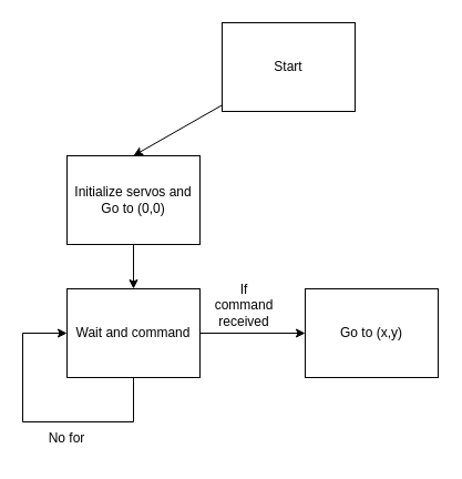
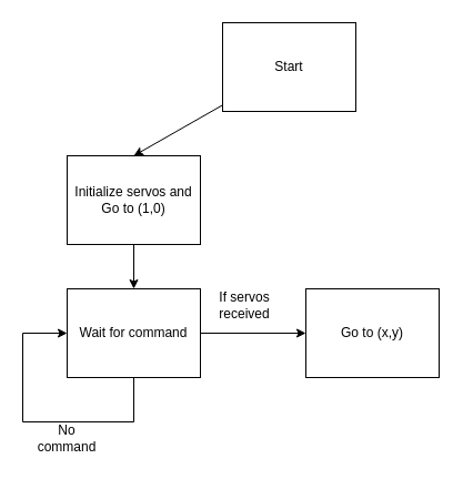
  <mxCell id="0" />
  <mxCell id="1" parent="0" />
  <mxCell id="2" value="Start" style="rounded=0;whiteSpace=wrap;html=1;" vertex="1" parent="1"><mxGeometry x="200" y="20" width="120" height="80" as="geometry" /></mxCell>
  <mxCell id="3" value="" style="endArrow=classic;html=1;rounded=0;entryX=0.5;entryY=0;entryDx=0;entryDy=0;" edge="1" parent="1" source="2" target="4"><mxGeometry width="50" height="50" relative="1" as="geometry"><mxPoint x="110" y="200" as="sourcePoint" /><mxPoint x="120" y="130" as="targetPoint" /></mxGeometry></mxCell>
- <mxCell id="4" value="Initialize servos and Go to (0,0)" style="rounded=0;whiteSpace=wrap;html=1;" vertex="1" parent="1"><mxGeometry x="60" y="140" width="120" height="80" as="geometry" /></mxCell>
- <mxCell id="5" value="Wait and command" style="rounded=0;whiteSpace=wrap;html=1;" vertex="1" parent="1"><mxGeometry x="60" y="260" width="120" height="80" as="geometry" /></mxCell>
+ <mxCell id="4" value="Initialize servos and Go to (1,0)" style="rounded=0;whiteSpace=wrap;html=1;" vertex="1" parent="1"><mxGeometry x="60" y="140" width="120" height="80" as="geometry" /></mxCell>
+ <mxCell id="5" value="Wait for command" style="rounded=0;whiteSpace=wrap;html=1;" vertex="1" parent="1"><mxGeometry x="60" y="260" width="120" height="80" as="geometry" /></mxCell>
  <mxCell id="6" value="" style="endArrow=classic;html=1;rounded=0;exitX=0.5;exitY=1;exitDx=0;exitDy=0;entryX=0.5;entryY=0;entryDx=0;entryDy=0;" edge="1" parent="1" source="4" target="5"><mxGeometry width="50" height="50" relative="1" as="geometry"><mxPoint x="140" y="280" as="sourcePoint" /><mxPoint x="190" y="230" as="targetPoint" /></mxGeometry></mxCell>
  <mxCell id="7" value="Go to (x,y)" style="rounded=0;whiteSpace=wrap;html=1;" vertex="1" parent="1"><mxGeometry x="275" y="260" width="120" height="80" as="geometry" /></mxCell>
  <mxCell id="8" value="" style="endArrow=classic;html=1;rounded=0;entryX=0;entryY=0.5;entryDx=0;entryDy=0;" edge="1" parent="1" target="5"><mxGeometry width="50" height="50" relative="1" as="geometry"><mxPoint x="120" y="340" as="sourcePoint" /><mxPoint x="20" y="300" as="targetPoint" /><Array as="points"><mxPoint x="120" y="380" /><mxPoint x="20" y="380" /><mxPoint x="20" y="300" /></Array></mxGeometry></mxCell>
- <mxCell id="9" value="No for" style="text;html=1;align=center;verticalAlign=middle;whiteSpace=wrap;rounded=0;" vertex="1" parent="1"><mxGeometry x="30" y="380" width="60" height="30" as="geometry" /></mxCell>
+ <mxCell id="9" value="No command" style="text;html=1;align=center;verticalAlign=middle;whiteSpace=wrap;rounded=0;" vertex="1" parent="1"><mxGeometry x="30" y="380" width="60" height="30" as="geometry" /></mxCell>
  <mxCell id="10" value="" style="endArrow=classic;html=1;rounded=0;exitX=1;exitY=0.5;exitDx=0;exitDy=0;entryX=0;entryY=0.5;entryDx=0;entryDy=0;" edge="1" parent="1" source="5" target="7"><mxGeometry width="50" height="50" relative="1" as="geometry"><mxPoint x="250" y="330" as="sourcePoint" /><mxPoint x="300" y="280" as="targetPoint" /></mxGeometry></mxCell>
- <mxCell id="11" value="If command received" style="text;html=1;align=center;verticalAlign=middle;whiteSpace=wrap;rounded=0;" vertex="1" parent="1"><mxGeometry x="200" y="270" width="40" height="10" as="geometry" /></mxCell>
+ <mxCell id="11" value="If servos received" style="text;html=1;align=center;verticalAlign=middle;whiteSpace=wrap;rounded=0;" vertex="1" parent="1"><mxGeometry x="200" y="270" width="40" height="10" as="geometry" /></mxCell>
